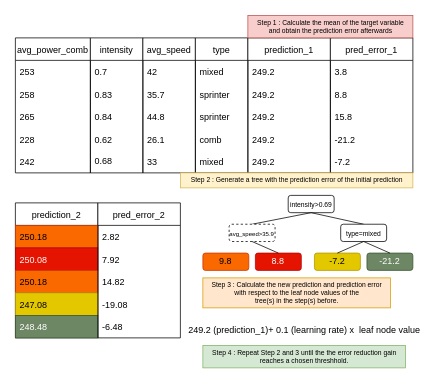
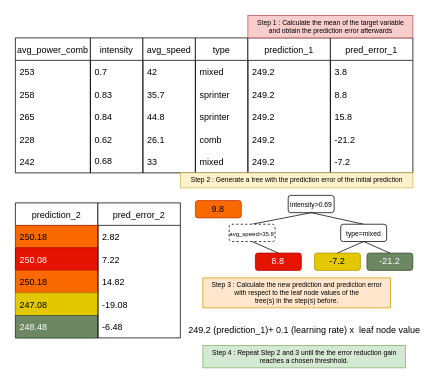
  <mxCell id="0" />
  <mxCell id="1" parent="0" />
  <mxCell id="2" value="avg_power_comb" style="swimlane;fontStyle=0;childLayout=stackLayout;horizontal=1;startSize=30;horizontalStack=0;resizeParent=1;resizeParentMax=0;resizeLast=0;collapsible=1;marginBottom=0;" parent="1" vertex="1"><mxGeometry x="20" y="50" width="100" height="180" as="geometry" /></mxCell>
  <mxCell id="3" value="253" style="text;strokeColor=none;fillColor=none;align=left;verticalAlign=middle;spacingLeft=4;spacingRight=4;overflow=hidden;points=[[0,0.5],[1,0.5]];portConstraint=eastwest;rotatable=0;" parent="2" vertex="1"><mxGeometry y="30" width="100" height="30" as="geometry" /></mxCell>
  <mxCell id="4" value="258" style="text;strokeColor=none;fillColor=none;align=left;verticalAlign=middle;spacingLeft=4;spacingRight=4;overflow=hidden;points=[[0,0.5],[1,0.5]];portConstraint=eastwest;rotatable=0;" parent="2" vertex="1"><mxGeometry y="60" width="100" height="30" as="geometry" /></mxCell>
  <mxCell id="5" value="265" style="text;strokeColor=none;fillColor=none;align=left;verticalAlign=middle;spacingLeft=4;spacingRight=4;overflow=hidden;points=[[0,0.5],[1,0.5]];portConstraint=eastwest;rotatable=0;" parent="2" vertex="1"><mxGeometry y="90" width="100" height="30" as="geometry" /></mxCell>
  <mxCell id="6" value="228" style="text;strokeColor=none;fillColor=none;align=left;verticalAlign=middle;spacingLeft=4;spacingRight=4;overflow=hidden;points=[[0,0.5],[1,0.5]];portConstraint=eastwest;rotatable=0;" parent="2" vertex="1"><mxGeometry y="120" width="100" height="30" as="geometry" /></mxCell>
  <mxCell id="7" value="242" style="text;strokeColor=none;fillColor=none;align=left;verticalAlign=middle;spacingLeft=4;spacingRight=4;overflow=hidden;points=[[0,0.5],[1,0.5]];portConstraint=eastwest;rotatable=0;" parent="2" vertex="1"><mxGeometry y="150" width="100" height="30" as="geometry" /></mxCell>
  <mxCell id="8" value="intensity" style="swimlane;fontStyle=0;childLayout=stackLayout;horizontal=1;startSize=30;horizontalStack=0;resizeParent=1;resizeParentMax=0;resizeLast=0;collapsible=1;marginBottom=0;" parent="1" vertex="1"><mxGeometry x="120" y="50" width="70" height="180" as="geometry" /></mxCell>
  <mxCell id="9" value="0.7" style="text;strokeColor=none;fillColor=none;align=left;verticalAlign=middle;spacingLeft=4;spacingRight=4;overflow=hidden;points=[[0,0.5],[1,0.5]];portConstraint=eastwest;rotatable=0;" parent="8" vertex="1"><mxGeometry y="30" width="70" height="30" as="geometry" /></mxCell>
  <mxCell id="10" value="0.83" style="text;strokeColor=none;fillColor=none;align=left;verticalAlign=middle;spacingLeft=4;spacingRight=4;overflow=hidden;points=[[0,0.5],[1,0.5]];portConstraint=eastwest;rotatable=0;" parent="8" vertex="1"><mxGeometry y="60" width="70" height="30" as="geometry" /></mxCell>
  <mxCell id="11" value="0.84" style="text;strokeColor=none;fillColor=none;align=left;verticalAlign=middle;spacingLeft=4;spacingRight=4;overflow=hidden;points=[[0,0.5],[1,0.5]];portConstraint=eastwest;rotatable=0;" parent="8" vertex="1"><mxGeometry y="90" width="70" height="30" as="geometry" /></mxCell>
  <mxCell id="12" value="0.62" style="text;strokeColor=none;fillColor=none;align=left;verticalAlign=middle;spacingLeft=4;spacingRight=4;overflow=hidden;points=[[0,0.5],[1,0.5]];portConstraint=eastwest;rotatable=0;" parent="8" vertex="1"><mxGeometry y="120" width="70" height="30" as="geometry" /></mxCell>
  <mxCell id="13" value="0.68" style="text;strokeColor=none;fillColor=none;align=left;verticalAlign=top;spacingLeft=4;spacingRight=4;overflow=hidden;points=[[0,0.5],[1,0.5]];portConstraint=eastwest;rotatable=0;" parent="8" vertex="1"><mxGeometry y="150" width="70" height="30" as="geometry" /></mxCell>
  <mxCell id="14" value="avg_speed" style="swimlane;fontStyle=0;childLayout=stackLayout;horizontal=1;startSize=30;horizontalStack=0;resizeParent=1;resizeParentMax=0;resizeLast=0;collapsible=1;marginBottom=0;" parent="1" vertex="1"><mxGeometry x="190" y="50" width="70" height="180" as="geometry" /></mxCell>
  <mxCell id="15" value="42" style="text;strokeColor=none;fillColor=none;align=left;verticalAlign=middle;spacingLeft=4;spacingRight=4;overflow=hidden;points=[[0,0.5],[1,0.5]];portConstraint=eastwest;rotatable=0;" parent="14" vertex="1"><mxGeometry y="30" width="70" height="30" as="geometry" /></mxCell>
  <mxCell id="16" value="35.7" style="text;strokeColor=none;fillColor=none;align=left;verticalAlign=middle;spacingLeft=4;spacingRight=4;overflow=hidden;points=[[0,0.5],[1,0.5]];portConstraint=eastwest;rotatable=0;" parent="14" vertex="1"><mxGeometry y="60" width="70" height="30" as="geometry" /></mxCell>
  <mxCell id="17" value="44.8" style="text;strokeColor=none;fillColor=none;align=left;verticalAlign=middle;spacingLeft=4;spacingRight=4;overflow=hidden;points=[[0,0.5],[1,0.5]];portConstraint=eastwest;rotatable=0;" parent="14" vertex="1"><mxGeometry y="90" width="70" height="30" as="geometry" /></mxCell>
  <mxCell id="18" value="26.1" style="text;strokeColor=none;fillColor=none;align=left;verticalAlign=middle;spacingLeft=4;spacingRight=4;overflow=hidden;points=[[0,0.5],[1,0.5]];portConstraint=eastwest;rotatable=0;" parent="14" vertex="1"><mxGeometry y="120" width="70" height="30" as="geometry" /></mxCell>
  <mxCell id="19" value="33" style="text;strokeColor=none;fillColor=none;align=left;verticalAlign=middle;spacingLeft=4;spacingRight=4;overflow=hidden;points=[[0,0.5],[1,0.5]];portConstraint=eastwest;rotatable=0;" parent="14" vertex="1"><mxGeometry y="150" width="70" height="30" as="geometry" /></mxCell>
  <mxCell id="20" value="type" style="swimlane;fontStyle=0;childLayout=stackLayout;horizontal=1;startSize=30;horizontalStack=0;resizeParent=1;resizeParentMax=0;resizeLast=0;collapsible=1;marginBottom=0;" parent="1" vertex="1"><mxGeometry x="260" y="50" width="70" height="180" as="geometry" /></mxCell>
  <mxCell id="21" value="mixed" style="text;strokeColor=none;fillColor=none;align=left;verticalAlign=middle;spacingLeft=4;spacingRight=4;overflow=hidden;points=[[0,0.5],[1,0.5]];portConstraint=eastwest;rotatable=0;" parent="20" vertex="1"><mxGeometry y="30" width="70" height="30" as="geometry" /></mxCell>
  <mxCell id="22" value="sprinter" style="text;strokeColor=none;fillColor=none;align=left;verticalAlign=middle;spacingLeft=4;spacingRight=4;overflow=hidden;points=[[0,0.5],[1,0.5]];portConstraint=eastwest;rotatable=0;" parent="20" vertex="1"><mxGeometry y="60" width="70" height="30" as="geometry" /></mxCell>
  <mxCell id="23" value="sprinter" style="text;strokeColor=none;fillColor=none;align=left;verticalAlign=middle;spacingLeft=4;spacingRight=4;overflow=hidden;points=[[0,0.5],[1,0.5]];portConstraint=eastwest;rotatable=0;" parent="20" vertex="1"><mxGeometry y="90" width="70" height="30" as="geometry" /></mxCell>
  <mxCell id="24" value="comb" style="text;strokeColor=none;fillColor=none;align=left;verticalAlign=middle;spacingLeft=4;spacingRight=4;overflow=hidden;points=[[0,0.5],[1,0.5]];portConstraint=eastwest;rotatable=0;" parent="20" vertex="1"><mxGeometry y="120" width="70" height="30" as="geometry" /></mxCell>
  <mxCell id="25" value="mixed" style="text;strokeColor=none;fillColor=none;align=left;verticalAlign=middle;spacingLeft=4;spacingRight=4;overflow=hidden;points=[[0,0.5],[1,0.5]];portConstraint=eastwest;rotatable=0;" parent="20" vertex="1"><mxGeometry y="150" width="70" height="30" as="geometry" /></mxCell>
  <mxCell id="26" value="prediction_1" style="swimlane;fontStyle=0;childLayout=stackLayout;horizontal=1;startSize=30;horizontalStack=0;resizeParent=1;resizeParentMax=0;resizeLast=0;collapsible=1;marginBottom=0;" parent="1" vertex="1"><mxGeometry x="330" y="50" width="110" height="180" as="geometry" /></mxCell>
  <mxCell id="27" value="249.2" style="text;strokeColor=none;fillColor=none;align=left;verticalAlign=middle;spacingLeft=4;spacingRight=4;overflow=hidden;points=[[0,0.5],[1,0.5]];portConstraint=eastwest;rotatable=0;" parent="26" vertex="1"><mxGeometry y="30" width="110" height="30" as="geometry" /></mxCell>
  <mxCell id="28" value="249.2" style="text;strokeColor=none;fillColor=none;align=left;verticalAlign=middle;spacingLeft=4;spacingRight=4;overflow=hidden;points=[[0,0.5],[1,0.5]];portConstraint=eastwest;rotatable=0;" parent="26" vertex="1"><mxGeometry y="60" width="110" height="30" as="geometry" /></mxCell>
  <mxCell id="29" value="249.2" style="text;strokeColor=none;fillColor=none;align=left;verticalAlign=middle;spacingLeft=4;spacingRight=4;overflow=hidden;points=[[0,0.5],[1,0.5]];portConstraint=eastwest;rotatable=0;" parent="26" vertex="1"><mxGeometry y="90" width="110" height="30" as="geometry" /></mxCell>
  <mxCell id="30" value="249.2" style="text;strokeColor=none;fillColor=none;align=left;verticalAlign=middle;spacingLeft=4;spacingRight=4;overflow=hidden;points=[[0,0.5],[1,0.5]];portConstraint=eastwest;rotatable=0;" parent="26" vertex="1"><mxGeometry y="120" width="110" height="30" as="geometry" /></mxCell>
  <mxCell id="31" value="249.2" style="text;strokeColor=none;fillColor=none;align=left;verticalAlign=middle;spacingLeft=4;spacingRight=4;overflow=hidden;points=[[0,0.5],[1,0.5]];portConstraint=eastwest;rotatable=0;" parent="26" vertex="1"><mxGeometry y="150" width="110" height="30" as="geometry" /></mxCell>
  <mxCell id="32" value="pred_error_1" style="swimlane;fontStyle=0;childLayout=stackLayout;horizontal=1;startSize=30;horizontalStack=0;resizeParent=1;resizeParentMax=0;resizeLast=0;collapsible=1;marginBottom=0;" parent="1" vertex="1"><mxGeometry x="440" y="50" width="110" height="180" as="geometry" /></mxCell>
  <mxCell id="33" value="3.8" style="text;strokeColor=none;fillColor=none;align=left;verticalAlign=middle;spacingLeft=4;spacingRight=4;overflow=hidden;points=[[0,0.5],[1,0.5]];portConstraint=eastwest;rotatable=0;" parent="32" vertex="1"><mxGeometry y="30" width="110" height="30" as="geometry" /></mxCell>
  <mxCell id="34" value="8.8" style="text;strokeColor=none;fillColor=none;align=left;verticalAlign=middle;spacingLeft=4;spacingRight=4;overflow=hidden;points=[[0,0.5],[1,0.5]];portConstraint=eastwest;rotatable=0;" parent="32" vertex="1"><mxGeometry y="60" width="110" height="30" as="geometry" /></mxCell>
  <mxCell id="35" value="15.8" style="text;strokeColor=none;fillColor=none;align=left;verticalAlign=middle;spacingLeft=4;spacingRight=4;overflow=hidden;points=[[0,0.5],[1,0.5]];portConstraint=eastwest;rotatable=0;" parent="32" vertex="1"><mxGeometry y="90" width="110" height="30" as="geometry" /></mxCell>
  <mxCell id="36" value="-21.2" style="text;strokeColor=none;fillColor=none;align=left;verticalAlign=middle;spacingLeft=4;spacingRight=4;overflow=hidden;points=[[0,0.5],[1,0.5]];portConstraint=eastwest;rotatable=0;" parent="32" vertex="1"><mxGeometry y="120" width="110" height="30" as="geometry" /></mxCell>
  <mxCell id="37" value="-7.2" style="text;strokeColor=none;fillColor=none;align=left;verticalAlign=middle;spacingLeft=4;spacingRight=4;overflow=hidden;points=[[0,0.5],[1,0.5]];portConstraint=eastwest;rotatable=0;" parent="32" vertex="1"><mxGeometry y="150" width="110" height="30" as="geometry" /></mxCell>
  <mxCell id="38" value="" style="group" parent="1" vertex="1" connectable="0"><mxGeometry x="230" y="260" width="280" height="100" as="geometry" /></mxCell>
  <mxCell id="39" value="&lt;font style=&quot;font-size: 9px&quot;&gt;intensity&amp;gt;0.69&lt;/font&gt;" style="rounded=1;whiteSpace=wrap;html=1;fontFamily=Helvetica;fontSize=12;fontColor=default;startSize=30;strokeColor=default;fillColor=default;" parent="38" vertex="1"><mxGeometry x="153.747" width="61.25" height="23.077" as="geometry" /></mxCell>
  <mxCell id="40" value="" style="endArrow=none;html=1;rounded=0;fontFamily=Helvetica;fontSize=12;fontColor=default;startSize=30;exitX=0.5;exitY=0;exitDx=0;exitDy=0;entryX=0.5;entryY=1;entryDx=0;entryDy=0;" parent="38" source="47" target="39" edge="1"><mxGeometry width="50" height="50" relative="1" as="geometry"><mxPoint x="101.247" y="30.769" as="sourcePoint" /><mxPoint x="144.997" y="-7.692" as="targetPoint" /></mxGeometry></mxCell>
  <mxCell id="41" value="" style="endArrow=none;html=1;rounded=0;fontFamily=Helvetica;fontSize=12;fontColor=default;startSize=30;exitX=0.5;exitY=1;exitDx=0;exitDy=0;entryX=0.5;entryY=0;entryDx=0;entryDy=0;" parent="38" source="39" target="42" edge="1"><mxGeometry width="50" height="50" relative="1" as="geometry"><mxPoint x="171.247" y="46.154" as="sourcePoint" /><mxPoint x="241.247" y="30.769" as="targetPoint" /></mxGeometry></mxCell>
  <mxCell id="42" value="&lt;font style=&quot;font-size: 9px&quot;&gt;type=mixed&lt;/font&gt;" style="rounded=1;whiteSpace=wrap;html=1;fontFamily=Helvetica;fontSize=12;fontColor=default;startSize=30;strokeColor=default;fillColor=default;" parent="38" vertex="1"><mxGeometry x="223.747" y="38.462" width="61.25" height="23.077" as="geometry" /></mxCell>
  <mxCell id="43" value="-7.2" style="rounded=1;whiteSpace=wrap;html=1;fontFamily=Helvetica;fontSize=12;fontColor=#000000;startSize=30;strokeColor=#B09500;fillColor=#e3c800;" parent="38" vertex="1"><mxGeometry x="188.747" y="76.923" width="61.25" height="23.077" as="geometry" /></mxCell>
  <mxCell id="44" value="-21.2" style="rounded=1;whiteSpace=wrap;html=1;fontFamily=Helvetica;fontSize=12;fontColor=#ffffff;startSize=30;strokeColor=#3A5431;fillColor=#6d8764;" parent="38" vertex="1"><mxGeometry x="258.747" y="76.923" width="61.25" height="23.077" as="geometry" /></mxCell>
  <mxCell id="45" value="" style="endArrow=none;html=1;rounded=0;fontFamily=Helvetica;fontSize=12;fontColor=default;startSize=30;exitX=0.5;exitY=0;exitDx=0;exitDy=0;entryX=0.5;entryY=1;entryDx=0;entryDy=0;" parent="38" source="43" target="42" edge="1"><mxGeometry width="50" height="50" relative="1" as="geometry"><mxPoint x="206.247" y="84.615" as="sourcePoint" /><mxPoint x="232.497" y="61.538" as="targetPoint" /><Array as="points" /></mxGeometry></mxCell>
  <mxCell id="46" value="" style="endArrow=none;html=1;rounded=0;fontFamily=Helvetica;fontSize=12;fontColor=default;startSize=30;exitX=0.5;exitY=0;exitDx=0;exitDy=0;entryX=0.5;entryY=1;entryDx=0;entryDy=0;" parent="38" source="44" target="42" edge="1"><mxGeometry width="50" height="50" relative="1" as="geometry"><mxPoint x="228.122" y="84.615" as="sourcePoint" /><mxPoint x="241.247" y="69.231" as="targetPoint" /><Array as="points" /></mxGeometry></mxCell>
  <mxCell id="47" value="&lt;font style=&quot;font-size: 8px&quot;&gt;avg_speed&amp;gt;35.9&lt;/font&gt;" style="rounded=1;whiteSpace=wrap;html=1;fontFamily=Helvetica;fontSize=12;fontColor=default;startSize=30;strokeColor=default;fillColor=default;dashed=1;" parent="38" vertex="1"><mxGeometry x="74.997" y="38.462" width="61.25" height="23.077" as="geometry" /></mxCell>
- <mxCell id="48" value="&lt;div&gt;9.8&lt;/div&gt;" style="rounded=1;whiteSpace=wrap;html=1;fontFamily=Helvetica;fontSize=12;startSize=30;strokeColor=#C73500;fillColor=#fa6800;fontColor=#000000;" parent="38" vertex="1"><mxGeometry x="39.997" y="76.923" width="61.25" height="23.077" as="geometry" /></mxCell>
+ <mxCell id="48" value="&lt;div&gt;9.8&lt;/div&gt;" style="rounded=1;whiteSpace=wrap;html=1;fontFamily=Helvetica;fontSize=12;startSize=30;strokeColor=#C73500;fillColor=#fa6800;fontColor=#000000;" parent="38" vertex="1"><mxGeometry x="29.997" y="6.923" width="61.25" height="23.077" as="geometry" /></mxCell>
  <mxCell id="49" value="8.8" style="rounded=1;whiteSpace=wrap;html=1;fontFamily=Helvetica;fontSize=12;fontColor=#ffffff;startSize=30;strokeColor=#B20000;fillColor=#e51400;" parent="38" vertex="1"><mxGeometry x="109.997" y="76.923" width="61.25" height="23.077" as="geometry" /></mxCell>
  <mxCell id="50" value="" style="endArrow=none;html=1;rounded=0;fontFamily=Helvetica;fontSize=12;fontColor=default;startSize=30;exitX=0.5;exitY=0;exitDx=0;exitDy=0;entryX=0.5;entryY=1;entryDx=0;entryDy=0;" parent="38" source="49" target="47" edge="1"><mxGeometry width="50" height="50" relative="1" as="geometry"><mxPoint x="79.372" y="84.615" as="sourcePoint" /><mxPoint x="92.497" y="69.231" as="targetPoint" /><Array as="points" /></mxGeometry></mxCell>
  <mxCell id="51" value="prediction_2" style="swimlane;fontStyle=0;childLayout=stackLayout;horizontal=1;startSize=30;horizontalStack=0;resizeParent=1;resizeParentMax=0;resizeLast=0;collapsible=1;marginBottom=0;" parent="1" vertex="1"><mxGeometry x="20" y="270" width="110" height="180" as="geometry" /></mxCell>
  <mxCell id="52" value="250.18" style="text;strokeColor=#C73500;fillColor=#fa6800;align=left;verticalAlign=middle;spacingLeft=4;spacingRight=4;overflow=hidden;points=[[0,0.5],[1,0.5]];portConstraint=eastwest;rotatable=0;fontColor=#000000;" parent="51" vertex="1"><mxGeometry y="30" width="110" height="30" as="geometry" /></mxCell>
  <mxCell id="53" value="250.08" style="text;strokeColor=#B20000;fillColor=#e51400;align=left;verticalAlign=middle;spacingLeft=4;spacingRight=4;overflow=hidden;points=[[0,0.5],[1,0.5]];portConstraint=eastwest;rotatable=0;fontColor=#ffffff;" parent="51" vertex="1"><mxGeometry y="60" width="110" height="30" as="geometry" /></mxCell>
  <mxCell id="54" value="250.18" style="text;strokeColor=#C73500;fillColor=#fa6800;align=left;verticalAlign=middle;spacingLeft=4;spacingRight=4;overflow=hidden;points=[[0,0.5],[1,0.5]];portConstraint=eastwest;rotatable=0;fontColor=#000000;" parent="51" vertex="1"><mxGeometry y="90" width="110" height="30" as="geometry" /></mxCell>
  <mxCell id="55" value="247.08" style="text;strokeColor=#B09500;fillColor=#e3c800;align=left;verticalAlign=middle;spacingLeft=4;spacingRight=4;overflow=hidden;points=[[0,0.5],[1,0.5]];portConstraint=eastwest;rotatable=0;fontColor=#000000;" parent="51" vertex="1"><mxGeometry y="120" width="110" height="30" as="geometry" /></mxCell>
  <mxCell id="56" value="248.48" style="text;strokeColor=#3A5431;fillColor=#6d8764;align=left;verticalAlign=middle;spacingLeft=4;spacingRight=4;overflow=hidden;points=[[0,0.5],[1,0.5]];portConstraint=eastwest;rotatable=0;fontColor=#ffffff;" parent="51" vertex="1"><mxGeometry y="150" width="110" height="30" as="geometry" /></mxCell>
  <mxCell id="57" value="pred_error_2" style="swimlane;fontStyle=0;childLayout=stackLayout;horizontal=1;startSize=30;horizontalStack=0;resizeParent=1;resizeParentMax=0;resizeLast=0;collapsible=1;marginBottom=0;" parent="1" vertex="1"><mxGeometry x="130" y="270" width="110" height="180" as="geometry" /></mxCell>
  <mxCell id="58" value="2.82" style="text;strokeColor=none;fillColor=none;align=left;verticalAlign=middle;spacingLeft=4;spacingRight=4;overflow=hidden;points=[[0,0.5],[1,0.5]];portConstraint=eastwest;rotatable=0;" parent="57" vertex="1"><mxGeometry y="30" width="110" height="30" as="geometry" /></mxCell>
- <mxCell id="59" value="7.92" style="text;strokeColor=none;fillColor=none;align=left;verticalAlign=middle;spacingLeft=4;spacingRight=4;overflow=hidden;points=[[0,0.5],[1,0.5]];portConstraint=eastwest;rotatable=0;" parent="57" vertex="1"><mxGeometry y="60" width="110" height="30" as="geometry" /></mxCell>
+ <mxCell id="59" value="7.22" style="text;strokeColor=none;fillColor=none;align=left;verticalAlign=middle;spacingLeft=4;spacingRight=4;overflow=hidden;points=[[0,0.5],[1,0.5]];portConstraint=eastwest;rotatable=0;" parent="57" vertex="1"><mxGeometry y="60" width="110" height="30" as="geometry" /></mxCell>
  <mxCell id="60" value="14.82" style="text;strokeColor=none;fillColor=none;align=left;verticalAlign=middle;spacingLeft=4;spacingRight=4;overflow=hidden;points=[[0,0.5],[1,0.5]];portConstraint=eastwest;rotatable=0;" parent="57" vertex="1"><mxGeometry y="90" width="110" height="30" as="geometry" /></mxCell>
  <mxCell id="61" value="-19.08" style="text;strokeColor=none;fillColor=none;align=left;verticalAlign=middle;spacingLeft=4;spacingRight=4;overflow=hidden;points=[[0,0.5],[1,0.5]];portConstraint=eastwest;rotatable=0;" parent="57" vertex="1"><mxGeometry y="120" width="110" height="30" as="geometry" /></mxCell>
  <mxCell id="62" value="-6.48" style="text;strokeColor=none;fillColor=none;align=left;verticalAlign=middle;spacingLeft=4;spacingRight=4;overflow=hidden;points=[[0,0.5],[1,0.5]];portConstraint=eastwest;rotatable=0;" parent="57" vertex="1"><mxGeometry y="150" width="110" height="30" as="geometry" /></mxCell>
  <mxCell id="63" value="249.2 (prediction_1)+ 0.1 (learning rate) x&amp;nbsp; leaf node value" style="text;html=1;align=center;verticalAlign=middle;resizable=0;points=[];autosize=1;strokeColor=none;fillColor=none;fontSize=12;fontFamily=Helvetica;fontColor=default;" parent="1" vertex="1"><mxGeometry x="240" y="430" width="330" height="20" as="geometry" /></mxCell>
  <mxCell id="64" value="&lt;div&gt;Step 1 : Calculate the mean of the target variable &lt;br&gt;&lt;/div&gt;&lt;div&gt;and obtain the prediction error afterwards&lt;br&gt;&lt;/div&gt;" style="text;html=1;align=center;verticalAlign=middle;resizable=0;points=[];autosize=1;strokeColor=#b85450;fillColor=#f8cecc;fontSize=9;fontFamily=Helvetica;" parent="1" vertex="1"><mxGeometry x="330" y="20" width="220" height="30" as="geometry" /></mxCell>
  <mxCell id="65" value="Step 2 : Generate a tree with the prediction error of the initial prediction" style="text;html=1;align=center;verticalAlign=middle;resizable=0;points=[];autosize=1;strokeColor=#d6b656;fillColor=#fff2cc;fontSize=9;fontFamily=Helvetica;" parent="1" vertex="1"><mxGeometry x="240" y="230" width="310" height="20" as="geometry" /></mxCell>
  <mxCell id="66" value="Step 3 : Calculate the new prediction and prediction error &lt;br&gt;with respect to the leaf node values of the &lt;br&gt;tree(s) in the step(s) before." style="text;html=1;align=center;verticalAlign=middle;resizable=0;points=[];autosize=1;strokeColor=#d79b00;fillColor=#ffe6cc;fontSize=9;fontFamily=Helvetica;" parent="1" vertex="1"><mxGeometry x="270" y="370" width="250" height="40" as="geometry" /></mxCell>
  <mxCell id="67" value="Step 4 : Repeat Step 2 and 3 until the the error reduction gain&lt;br&gt; reaches a chosen threshhold." style="text;html=1;align=center;verticalAlign=middle;resizable=0;points=[];autosize=1;strokeColor=#82b366;fillColor=#d5e8d4;fontSize=9;fontFamily=Helvetica;" parent="1" vertex="1"><mxGeometry x="270" y="460" width="270" height="30" as="geometry" /></mxCell>
